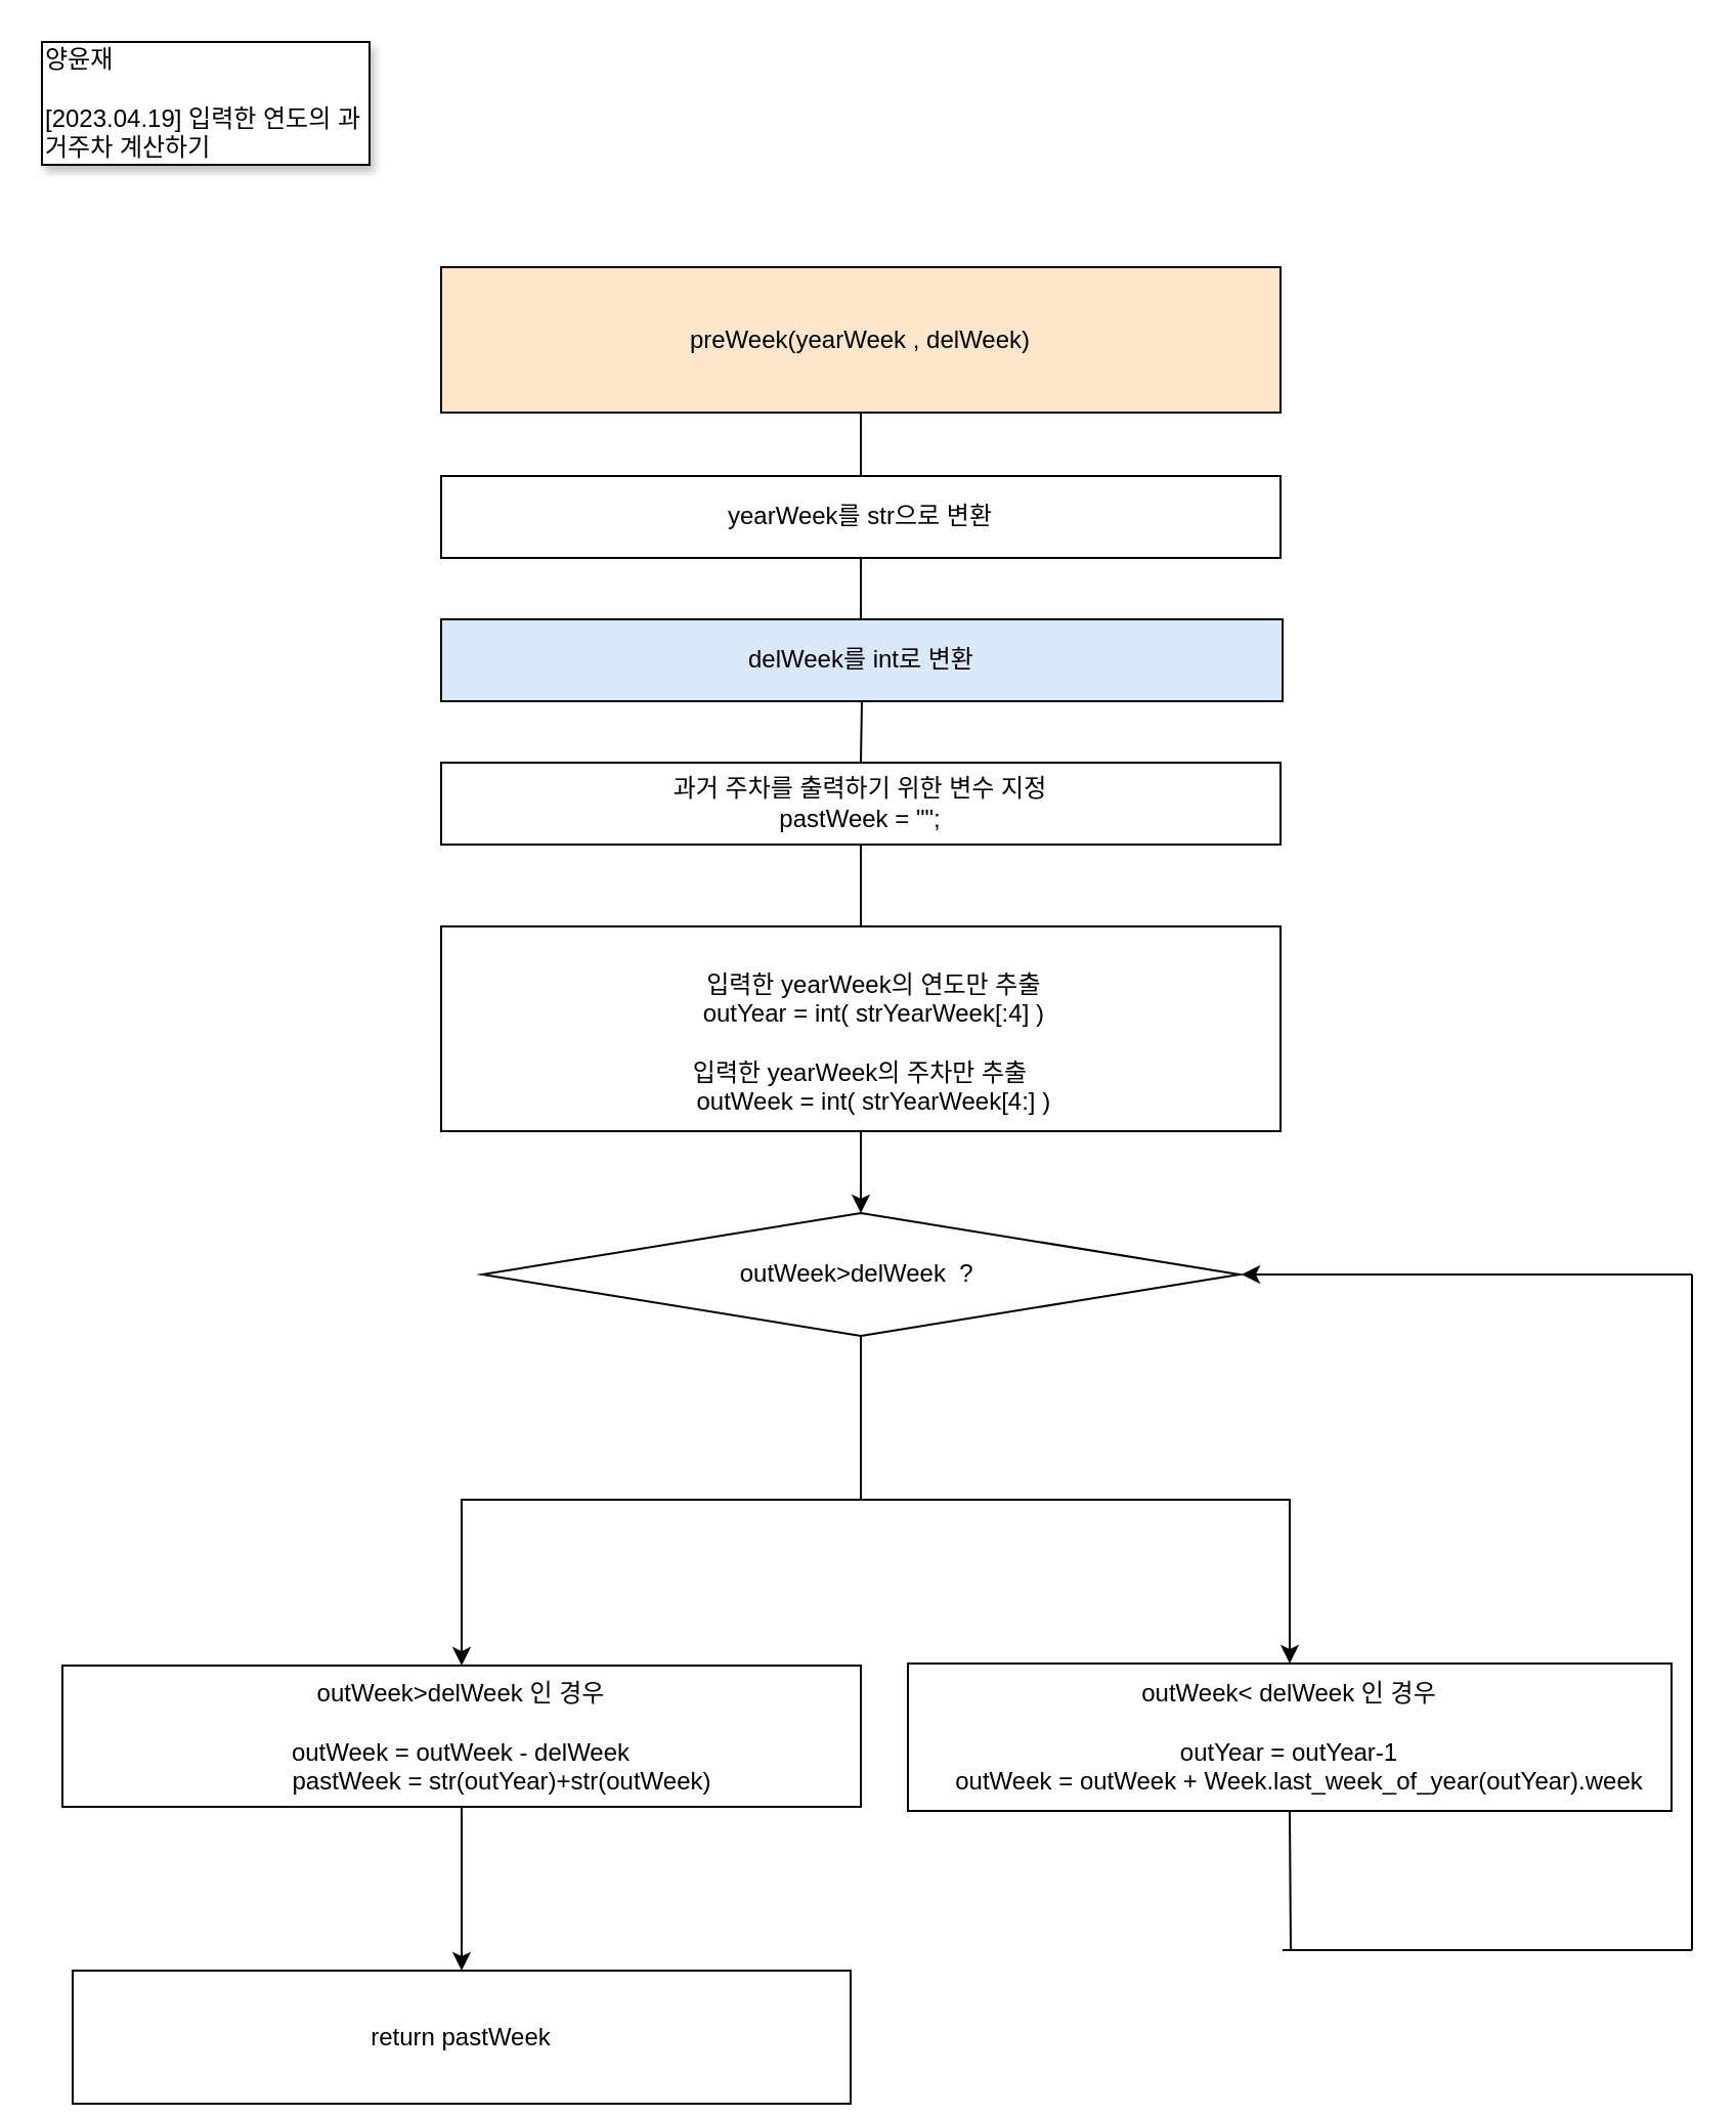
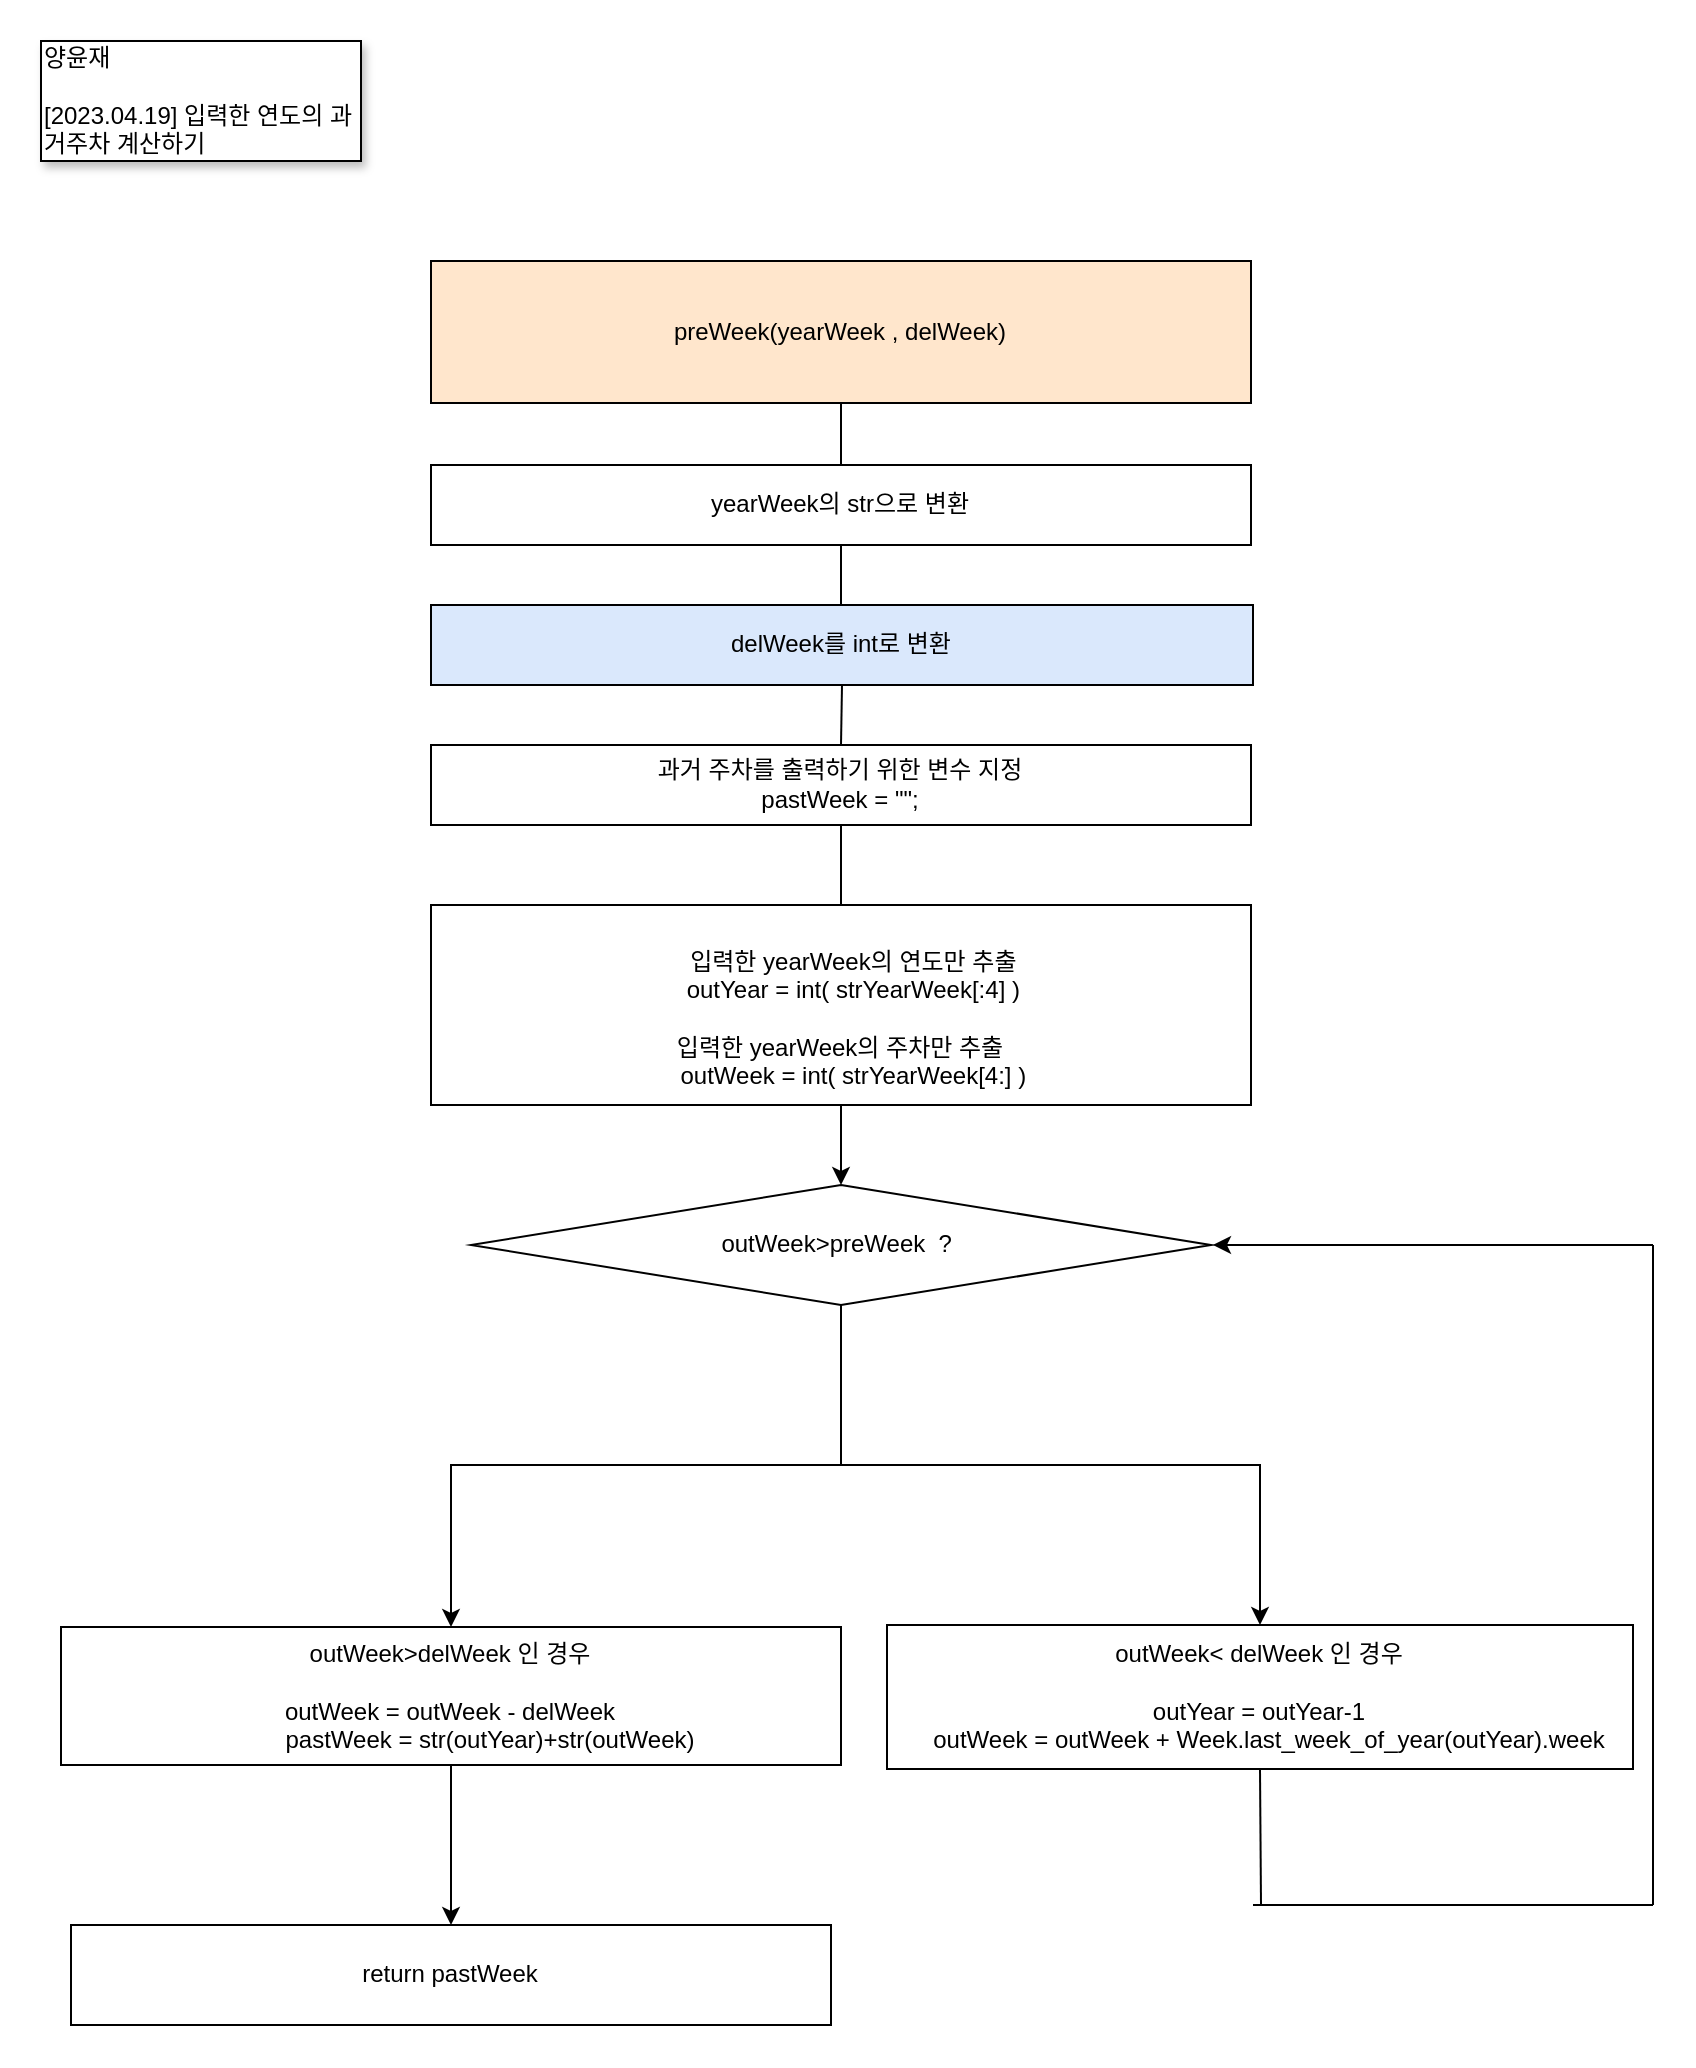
  <mxCell id="0" />
  <mxCell id="1" parent="0" />
  <mxCell id="2" value="preWeek(yearWeek , delWeek)&lt;br&gt;" style="rounded=0;whiteSpace=wrap;html=1;fillColor=#ffe6cc;" parent="1" vertex="1"><mxGeometry x="215" y="130" width="410" height="71" as="geometry" /></mxCell>
  <mxCell id="3" value="" style="endArrow=none;html=1;rounded=0;exitX=0.5;exitY=0;exitDx=0;exitDy=0;" parent="1" source="4" target="2" edge="1"><mxGeometry width="50" height="50" relative="1" as="geometry"><mxPoint x="381" y="262" as="sourcePoint" /><mxPoint x="446" y="342" as="targetPoint" /></mxGeometry></mxCell>
- <mxCell id="4" value="yearWeek를 str으로 변환" style="rounded=0;whiteSpace=wrap;html=1;" parent="1" vertex="1"><mxGeometry x="215" y="232" width="410" height="40" as="geometry" /></mxCell>
+ <mxCell id="4" value="yearWeek의 str으로 변환" style="rounded=0;whiteSpace=wrap;html=1;" parent="1" vertex="1"><mxGeometry x="215" y="232" width="410" height="40" as="geometry" /></mxCell>
  <mxCell id="5" value="" style="edgeStyle=orthogonalEdgeStyle;rounded=0;orthogonalLoop=1;jettySize=auto;html=1;" parent="1" source="6" target="11" edge="1"><mxGeometry relative="1" as="geometry" /></mxCell>
  <mxCell id="6" value="&lt;div&gt;&lt;br&gt;&lt;/div&gt;&lt;div&gt;&amp;nbsp; &amp;nbsp; 입력한 yearWeek의 연도만 추출&lt;/div&gt;&lt;div&gt;&amp;nbsp; &amp;nbsp; outYear = int( strYearWeek[:4] )&lt;/div&gt;&lt;div&gt;&amp;nbsp; &amp;nbsp;&amp;nbsp;&lt;/div&gt;&lt;div&gt;입력한 yearWeek의 주차만 추출&lt;/div&gt;&lt;div&gt;&amp;nbsp; &amp;nbsp; outWeek = int( strYearWeek[4:] )&lt;/div&gt;" style="rounded=0;whiteSpace=wrap;html=1;" parent="1" vertex="1"><mxGeometry x="215" y="452" width="410" height="100" as="geometry" /></mxCell>
  <mxCell id="7" value="과거 주차를 출력하기 위한 변수 지정&lt;br&gt;pastWeek = &quot;&quot;;" style="rounded=0;whiteSpace=wrap;html=1;" parent="1" vertex="1"><mxGeometry x="215" y="372" width="410" height="40" as="geometry" /></mxCell>
  <mxCell id="8" value="" style="endArrow=none;html=1;rounded=0;entryX=0.5;entryY=1;entryDx=0;entryDy=0;exitX=0.5;exitY=0;exitDx=0;exitDy=0;" parent="1" source="6" target="7" edge="1"><mxGeometry width="50" height="50" relative="1" as="geometry"><mxPoint x="396" y="502" as="sourcePoint" /><mxPoint x="446" y="452" as="targetPoint" /></mxGeometry></mxCell>
  <mxCell id="9" value="" style="edgeStyle=orthogonalEdgeStyle;rounded=0;orthogonalLoop=1;jettySize=auto;html=1;" parent="1" source="11" target="14" edge="1"><mxGeometry relative="1" as="geometry"><Array as="points"><mxPoint x="420" y="732" /><mxPoint x="225" y="732" /></Array></mxGeometry></mxCell>
  <mxCell id="10" style="edgeStyle=orthogonalEdgeStyle;rounded=0;orthogonalLoop=1;jettySize=auto;html=1;" parent="1" source="11" target="12" edge="1"><mxGeometry relative="1" as="geometry" /></mxCell>
- <mxCell id="11" value="outWeek&amp;gt;delWeek&amp;nbsp; ?&amp;nbsp;" style="rhombus;whiteSpace=wrap;html=1;rounded=0;" parent="1" vertex="1"><mxGeometry x="235" y="592" width="370" height="60" as="geometry" /></mxCell>
+ <mxCell id="11" value="outWeek&amp;gt;preWeek&amp;nbsp; ?&amp;nbsp;" style="rhombus;whiteSpace=wrap;html=1;rounded=0;" parent="1" vertex="1"><mxGeometry x="235" y="592" width="370" height="60" as="geometry" /></mxCell>
  <mxCell id="12" value="outWeek&amp;lt; delWeek 인 경우&lt;br&gt;&amp;nbsp;&lt;br&gt;&lt;div&gt;outYear = outYear-1&lt;/div&gt;&lt;div&gt;&amp;nbsp; &amp;nbsp;outWeek = outWeek + Week.last_week_of_year(outYear).week&lt;/div&gt;" style="whiteSpace=wrap;html=1;rounded=0;" parent="1" vertex="1"><mxGeometry x="443" y="812" width="373" height="72" as="geometry" /></mxCell>
  <mxCell id="13" value="" style="edgeStyle=orthogonalEdgeStyle;rounded=0;orthogonalLoop=1;jettySize=auto;html=1;" parent="1" source="14" target="15" edge="1"><mxGeometry relative="1" as="geometry" /></mxCell>
  <mxCell id="14" value="outWeek&amp;gt;delWeek 인 경우&lt;br&gt;&lt;br&gt;outWeek = outWeek - delWeek&lt;br&gt;&amp;nbsp; &amp;nbsp; &amp;nbsp; &amp;nbsp; &amp;nbsp; &amp;nbsp; pastWeek = str(outYear)+str(outWeek)" style="whiteSpace=wrap;html=1;rounded=0;" parent="1" vertex="1"><mxGeometry x="30" y="813" width="390" height="69" as="geometry" /></mxCell>
- <mxCell id="15" value="return pastWeek" style="whiteSpace=wrap;html=1;rounded=0;" parent="1" vertex="1"><mxGeometry x="35" y="962" width="380" height="65" as="geometry" /></mxCell>
+ <mxCell id="15" value="return pastWeek" style="whiteSpace=wrap;html=1;rounded=0;" parent="1" vertex="1"><mxGeometry x="35" y="962" width="380" height="50" as="geometry" /></mxCell>
  <mxCell id="16" style="edgeStyle=orthogonalEdgeStyle;rounded=0;orthogonalLoop=1;jettySize=auto;html=1;" parent="1" edge="1"><mxGeometry relative="1" as="geometry"><mxPoint x="826" y="622" as="sourcePoint" /><mxPoint x="606" y="622" as="targetPoint" /></mxGeometry></mxCell>
  <mxCell id="17" value="" style="endArrow=none;html=1;rounded=0;" parent="1" edge="1"><mxGeometry width="50" height="50" relative="1" as="geometry"><mxPoint x="826" y="952" as="sourcePoint" /><mxPoint x="826" y="622" as="targetPoint" /><Array as="points"><mxPoint x="826" y="702" /></Array></mxGeometry></mxCell>
  <mxCell id="18" value="" style="endArrow=none;html=1;rounded=0;" parent="1" edge="1"><mxGeometry width="50" height="50" relative="1" as="geometry"><mxPoint x="626" y="952" as="sourcePoint" /><mxPoint x="826" y="952" as="targetPoint" /></mxGeometry></mxCell>
  <mxCell id="19" value="양윤재&lt;br&gt;&lt;br&gt;[2023.04.19] 입력한 연도의 과거주차 계산하기" style="rounded=0;whiteSpace=wrap;html=1;align=left;glass=0;shadow=1;" parent="1" vertex="1"><mxGeometry x="20" y="20" width="160" height="60" as="geometry" /></mxCell>
  <mxCell id="20" value="delWeek를 int로 변환" style="rounded=0;whiteSpace=wrap;html=1;fillColor=#dae8fc;" vertex="1" parent="1"><mxGeometry x="215" y="302" width="411" height="40" as="geometry" /></mxCell>
  <mxCell id="21" value="" style="endArrow=none;html=1;rounded=0;entryX=0.5;entryY=1;entryDx=0;entryDy=0;" edge="1" parent="1" target="4"><mxGeometry width="50" height="50" relative="1" as="geometry"><mxPoint x="420" y="302" as="sourcePoint" /><mxPoint x="696" y="342" as="targetPoint" /></mxGeometry></mxCell>
  <mxCell id="22" value="" style="endArrow=none;html=1;rounded=0;entryX=0.5;entryY=1;entryDx=0;entryDy=0;exitX=0.5;exitY=0;exitDx=0;exitDy=0;" edge="1" parent="1" source="7" target="20"><mxGeometry width="50" height="50" relative="1" as="geometry"><mxPoint x="646" y="392" as="sourcePoint" /><mxPoint x="696" y="342" as="targetPoint" /></mxGeometry></mxCell>
  <mxCell id="23" value="" style="endArrow=none;html=1;rounded=0;entryX=0.5;entryY=1;entryDx=0;entryDy=0;" edge="1" parent="1" target="12"><mxGeometry width="50" height="50" relative="1" as="geometry"><mxPoint x="630" y="952" as="sourcePoint" /><mxPoint x="696" y="842" as="targetPoint" /></mxGeometry></mxCell>
